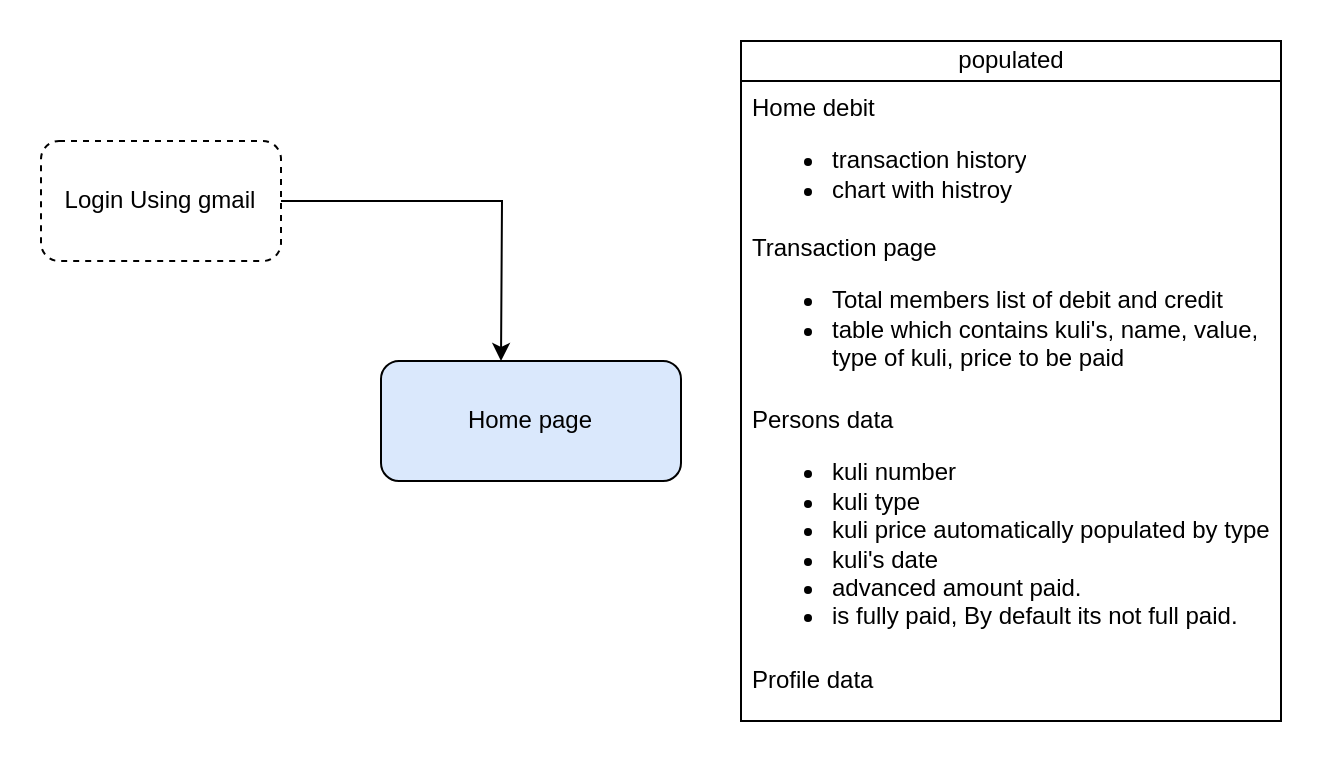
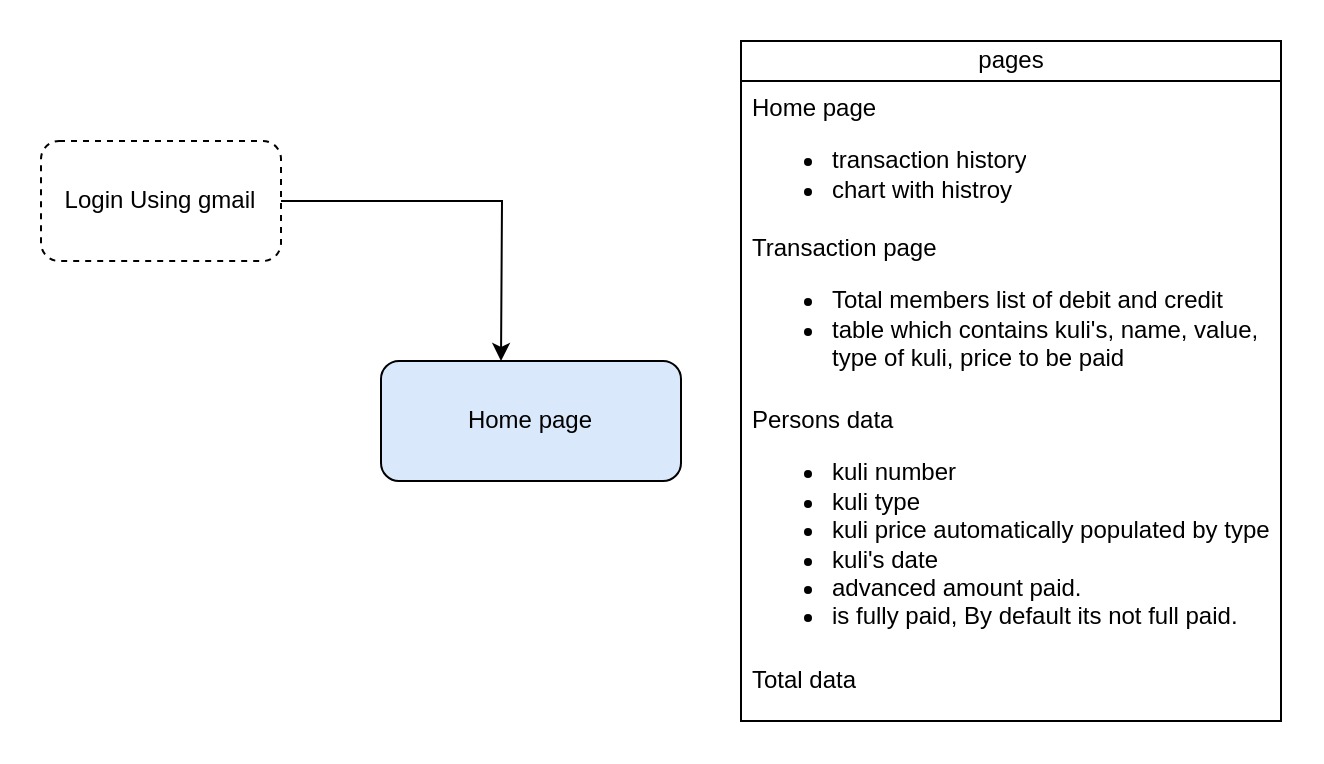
  <mxCell id="0" />
  <mxCell id="1" parent="0" />
  <mxCell id="2" style="edgeStyle=orthogonalEdgeStyle;rounded=0;orthogonalLoop=1;jettySize=auto;html=1;" edge="1" parent="1" source="3"><mxGeometry relative="1" as="geometry"><mxPoint x="250" y="180" as="targetPoint" /></mxGeometry></mxCell>
  <mxCell id="3" value="Login Using gmail" style="rounded=1;whiteSpace=wrap;html=1;dashed=1;" vertex="1" parent="1"><mxGeometry x="20" y="70" width="120" height="60" as="geometry" /></mxCell>
  <mxCell id="4" value="Home page" style="rounded=1;whiteSpace=wrap;html=1;fillColor=#dae8fc;" vertex="1" parent="1"><mxGeometry x="190" y="180" width="150" height="60" as="geometry" /></mxCell>
- <mxCell id="5" value="populated" style="swimlane;fontStyle=0;childLayout=stackLayout;horizontal=1;startSize=20;fillColor=none;horizontalStack=0;resizeParent=1;resizeParentMax=0;resizeLast=0;collapsible=1;marginBottom=0;html=1;" vertex="1" parent="1"><mxGeometry x="370" y="20" width="270" height="340" as="geometry"><mxRectangle x="500" y="30" width="70" height="30" as="alternateBounds" /></mxGeometry></mxCell>
- <mxCell id="6" value="Home debit&lt;br&gt;&lt;ul&gt;&lt;li&gt;transaction history&lt;/li&gt;&lt;li&gt;chart with histroy&lt;/li&gt;&lt;/ul&gt;" style="text;strokeColor=none;fillColor=none;align=left;verticalAlign=top;spacingLeft=4;spacingRight=4;overflow=hidden;rotatable=0;points=[[0,0.5],[1,0.5]];portConstraint=eastwest;whiteSpace=wrap;html=1;" vertex="1" parent="5"><mxGeometry y="20" width="270" height="70" as="geometry" /></mxCell>
+ <mxCell id="5" value="pages" style="swimlane;fontStyle=0;childLayout=stackLayout;horizontal=1;startSize=20;fillColor=none;horizontalStack=0;resizeParent=1;resizeParentMax=0;resizeLast=0;collapsible=1;marginBottom=0;html=1;" vertex="1" parent="1"><mxGeometry x="370" y="20" width="270" height="340" as="geometry"><mxRectangle x="500" y="30" width="70" height="30" as="alternateBounds" /></mxGeometry></mxCell>
+ <mxCell id="6" value="Home page&lt;br&gt;&lt;ul&gt;&lt;li&gt;transaction history&lt;/li&gt;&lt;li&gt;chart with histroy&lt;/li&gt;&lt;/ul&gt;" style="text;strokeColor=none;fillColor=none;align=left;verticalAlign=top;spacingLeft=4;spacingRight=4;overflow=hidden;rotatable=0;points=[[0,0.5],[1,0.5]];portConstraint=eastwest;whiteSpace=wrap;html=1;" vertex="1" parent="5"><mxGeometry y="20" width="270" height="70" as="geometry" /></mxCell>
  <mxCell id="7" value="Transaction page&lt;br&gt;&lt;ul&gt;&lt;li&gt;Total members list of debit and credit&lt;/li&gt;&lt;li&gt;table which contains kuli's, name, value, type of kuli, price to be paid&lt;span style=&quot;white-space: pre;&quot;&gt;&#09;&lt;/span&gt;&lt;/li&gt;&lt;/ul&gt;" style="text;strokeColor=none;fillColor=none;align=left;verticalAlign=top;spacingLeft=4;spacingRight=4;overflow=hidden;rotatable=0;points=[[0,0.5],[1,0.5]];portConstraint=eastwest;whiteSpace=wrap;html=1;" vertex="1" parent="5"><mxGeometry y="90" width="270" height="86" as="geometry" /></mxCell>
  <mxCell id="8" value="Persons data&lt;br&gt;&lt;ul&gt;&lt;li&gt;kuli number&lt;/li&gt;&lt;li&gt;kuli type&lt;/li&gt;&lt;li&gt;kuli price automatically populated by type&lt;/li&gt;&lt;li&gt;kuli's date&lt;/li&gt;&lt;li&gt;advanced amount paid.&lt;/li&gt;&lt;li&gt;is fully paid, By default its not full paid.&lt;/li&gt;&lt;/ul&gt;" style="text;strokeColor=none;fillColor=none;align=left;verticalAlign=top;spacingLeft=4;spacingRight=4;overflow=hidden;rotatable=0;points=[[0,0.5],[1,0.5]];portConstraint=eastwest;whiteSpace=wrap;html=1;" vertex="1" parent="5"><mxGeometry y="176" width="270" height="130" as="geometry" /></mxCell>
- <mxCell id="9" value="Profile data" style="text;align=left;verticalAlign=top;spacingLeft=4;spacingRight=4;overflow=hidden;rotatable=0;points=[[0,0.5],[1,0.5]];portConstraint=eastwest;whiteSpace=wrap;html=1;" vertex="1" parent="5"><mxGeometry y="306" width="270" height="34" as="geometry" /></mxCell>
+ <mxCell id="9" value="Total data" style="text;align=left;verticalAlign=top;spacingLeft=4;spacingRight=4;overflow=hidden;rotatable=0;points=[[0,0.5],[1,0.5]];portConstraint=eastwest;whiteSpace=wrap;html=1;" vertex="1" parent="5"><mxGeometry y="306" width="270" height="34" as="geometry" /></mxCell>
